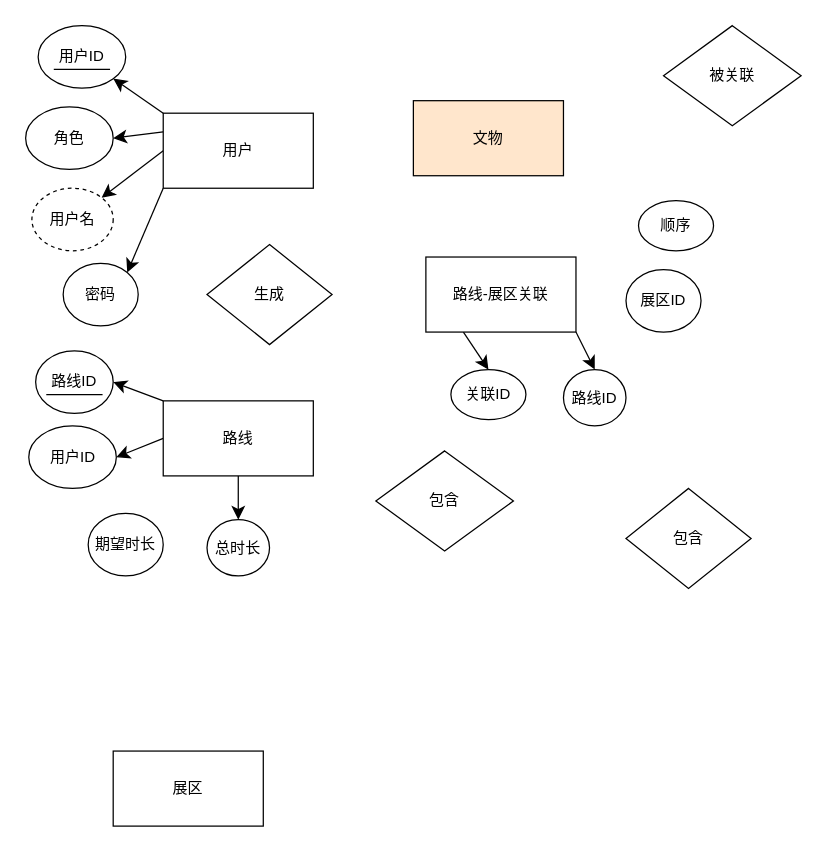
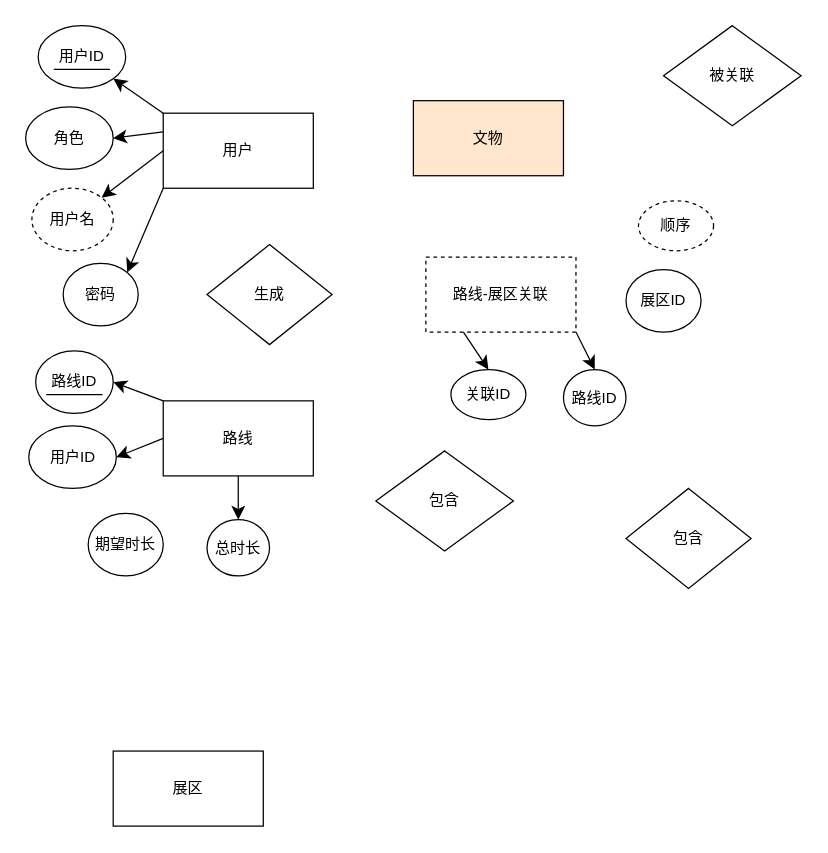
  <mxCell id="0" />
  <mxCell id="1" parent="0" />
  <mxCell id="2" style="edgeStyle=none;curved=1;rounded=0;orthogonalLoop=1;jettySize=auto;html=1;exitX=0;exitY=0;exitDx=0;exitDy=0;fontSize=12;startSize=8;endSize=8;" edge="1" parent="1" source="6" target="16"><mxGeometry relative="1" as="geometry" /></mxCell>
  <mxCell id="3" style="edgeStyle=none;curved=1;rounded=0;orthogonalLoop=1;jettySize=auto;html=1;exitX=0;exitY=0.25;exitDx=0;exitDy=0;entryX=1;entryY=0.5;entryDx=0;entryDy=0;fontSize=12;startSize=8;endSize=8;" edge="1" parent="1" source="6" target="17"><mxGeometry relative="1" as="geometry" /></mxCell>
  <mxCell id="4" style="edgeStyle=none;curved=1;rounded=0;orthogonalLoop=1;jettySize=auto;html=1;exitX=0;exitY=0.5;exitDx=0;exitDy=0;fontSize=12;startSize=8;endSize=8;" edge="1" parent="1" source="6" target="18"><mxGeometry relative="1" as="geometry" /></mxCell>
  <mxCell id="5" style="edgeStyle=none;curved=1;rounded=0;orthogonalLoop=1;jettySize=auto;html=1;exitX=0;exitY=1;exitDx=0;exitDy=0;entryX=1;entryY=0;entryDx=0;entryDy=0;fontSize=12;startSize=8;endSize=8;" edge="1" parent="1" source="6" target="19"><mxGeometry relative="1" as="geometry" /></mxCell>
  <mxCell id="6" value="用户" style="rounded=0;whiteSpace=wrap;html=1;" vertex="1" parent="1"><mxGeometry x="130" y="90" width="120" height="60" as="geometry" /></mxCell>
  <mxCell id="7" style="edgeStyle=none;curved=1;rounded=0;orthogonalLoop=1;jettySize=auto;html=1;exitX=0.25;exitY=1;exitDx=0;exitDy=0;entryX=0.5;entryY=0;entryDx=0;entryDy=0;fontSize=12;startSize=8;endSize=8;" edge="1" parent="1" source="9" target="26"><mxGeometry relative="1" as="geometry" /></mxCell>
  <mxCell id="8" style="edgeStyle=none;curved=1;rounded=0;orthogonalLoop=1;jettySize=auto;html=1;exitX=1;exitY=1;exitDx=0;exitDy=0;entryX=0.5;entryY=0;entryDx=0;entryDy=0;fontSize=12;startSize=8;endSize=8;" edge="1" parent="1" source="9" target="27"><mxGeometry relative="1" as="geometry" /></mxCell>
- <mxCell id="9" value="路线-展区关联" style="rounded=0;whiteSpace=wrap;html=1;" vertex="1" parent="1"><mxGeometry x="340" y="205" width="120" height="60" as="geometry" /></mxCell>
+ <mxCell id="9" value="路线-展区关联" style="rounded=0;whiteSpace=wrap;html=1;dashed=1;" vertex="1" parent="1"><mxGeometry x="340" y="205" width="120" height="60" as="geometry" /></mxCell>
  <mxCell id="10" style="edgeStyle=none;curved=1;rounded=0;orthogonalLoop=1;jettySize=auto;html=1;exitX=0;exitY=0;exitDx=0;exitDy=0;entryX=1;entryY=0.5;entryDx=0;entryDy=0;fontSize=12;startSize=8;endSize=8;" edge="1" parent="1" source="13" target="21"><mxGeometry relative="1" as="geometry" /></mxCell>
  <mxCell id="11" style="edgeStyle=none;curved=1;rounded=0;orthogonalLoop=1;jettySize=auto;html=1;exitX=0;exitY=0.5;exitDx=0;exitDy=0;entryX=1;entryY=0.5;entryDx=0;entryDy=0;fontSize=12;startSize=8;endSize=8;" edge="1" parent="1" source="13" target="23"><mxGeometry relative="1" as="geometry" /></mxCell>
  <mxCell id="12" style="edgeStyle=none;curved=1;rounded=0;orthogonalLoop=1;jettySize=auto;html=1;exitX=0.5;exitY=1;exitDx=0;exitDy=0;entryX=0.5;entryY=0;entryDx=0;entryDy=0;fontSize=12;startSize=8;endSize=8;" edge="1" parent="1" source="13" target="25"><mxGeometry relative="1" as="geometry" /></mxCell>
  <mxCell id="13" value="路线" style="rounded=0;whiteSpace=wrap;html=1;" vertex="1" parent="1"><mxGeometry x="130" y="320" width="120" height="60" as="geometry" /></mxCell>
  <mxCell id="14" value="展区" style="rounded=0;whiteSpace=wrap;html=1;" vertex="1" parent="1"><mxGeometry x="90" y="600" width="120" height="60" as="geometry" /></mxCell>
  <mxCell id="15" value="文物" style="rounded=0;whiteSpace=wrap;html=1;fillColor=#ffe6cc;" vertex="1" parent="1"><mxGeometry x="330" y="80" width="120" height="60" as="geometry" /></mxCell>
  <mxCell id="16" value="用户ID" style="ellipse;whiteSpace=wrap;html=1;" vertex="1" parent="1"><mxGeometry x="30" y="20" width="70" height="50" as="geometry" /></mxCell>
  <mxCell id="17" value="角色" style="ellipse;whiteSpace=wrap;html=1;" vertex="1" parent="1"><mxGeometry x="20" y="85" width="70" height="50" as="geometry" /></mxCell>
  <mxCell id="18" value="用户名" style="ellipse;whiteSpace=wrap;html=1;dashed=1;" vertex="1" parent="1"><mxGeometry x="25" y="150" width="65" height="50" as="geometry" /></mxCell>
  <mxCell id="19" value="密码" style="ellipse;whiteSpace=wrap;html=1;" vertex="1" parent="1"><mxGeometry x="50" y="210" width="60" height="50" as="geometry" /></mxCell>
  <mxCell id="20" value="" style="line;strokeWidth=1;rotatable=0;dashed=0;labelPosition=right;align=left;verticalAlign=middle;spacingTop=0;spacingLeft=6;points=[];portConstraint=eastwest;" vertex="1" parent="1"><mxGeometry x="42.5" y="50" width="45" height="10" as="geometry" /></mxCell>
  <mxCell id="21" value="路线ID" style="ellipse;whiteSpace=wrap;html=1;" vertex="1" parent="1"><mxGeometry x="28" y="280" width="62" height="50" as="geometry" /></mxCell>
  <mxCell id="22" value="" style="line;strokeWidth=1;rotatable=0;dashed=0;labelPosition=right;align=left;verticalAlign=middle;spacingTop=0;spacingLeft=6;points=[];portConstraint=eastwest;" vertex="1" parent="1"><mxGeometry x="36.5" y="310" width="45" height="10" as="geometry" /></mxCell>
  <mxCell id="23" value="用户ID" style="ellipse;whiteSpace=wrap;html=1;" vertex="1" parent="1"><mxGeometry x="22.5" y="340" width="70" height="50" as="geometry" /></mxCell>
  <mxCell id="24" value="期望时长" style="ellipse;whiteSpace=wrap;html=1;" vertex="1" parent="1"><mxGeometry x="70" y="410" width="60" height="50" as="geometry" /></mxCell>
  <mxCell id="25" value="总时长" style="ellipse;whiteSpace=wrap;html=1;" vertex="1" parent="1"><mxGeometry x="165" y="415" width="50" height="45" as="geometry" /></mxCell>
  <mxCell id="26" value="关联ID" style="ellipse;whiteSpace=wrap;html=1;" vertex="1" parent="1"><mxGeometry x="360" y="295" width="60" height="40" as="geometry" /></mxCell>
  <mxCell id="27" value="路线ID" style="ellipse;whiteSpace=wrap;html=1;" vertex="1" parent="1"><mxGeometry x="450" y="295" width="50" height="45" as="geometry" /></mxCell>
  <mxCell id="28" value="展区ID" style="ellipse;whiteSpace=wrap;html=1;" vertex="1" parent="1"><mxGeometry x="500" y="215" width="60" height="50" as="geometry" /></mxCell>
- <mxCell id="29" value="顺序" style="ellipse;whiteSpace=wrap;html=1;" vertex="1" parent="1"><mxGeometry x="510" y="160" width="60" height="40" as="geometry" /></mxCell>
+ <mxCell id="29" value="顺序" style="ellipse;whiteSpace=wrap;html=1;dashed=1;" vertex="1" parent="1"><mxGeometry x="510" y="160" width="60" height="40" as="geometry" /></mxCell>
  <mxCell id="30" value="生成" style="rhombus;whiteSpace=wrap;html=1;" vertex="1" parent="1"><mxGeometry x="165" y="195" width="100" height="80" as="geometry" /></mxCell>
  <mxCell id="31" value="包含" style="rhombus;whiteSpace=wrap;html=1;" vertex="1" parent="1"><mxGeometry x="300" y="360" width="110" height="80" as="geometry" /></mxCell>
  <mxCell id="32" value="被关联" style="rhombus;whiteSpace=wrap;html=1;" vertex="1" parent="1"><mxGeometry x="530" y="20" width="110" height="80" as="geometry" /></mxCell>
  <mxCell id="33" value="包含" style="rhombus;whiteSpace=wrap;html=1;" vertex="1" parent="1"><mxGeometry x="500" y="390" width="100" height="80" as="geometry" /></mxCell>
